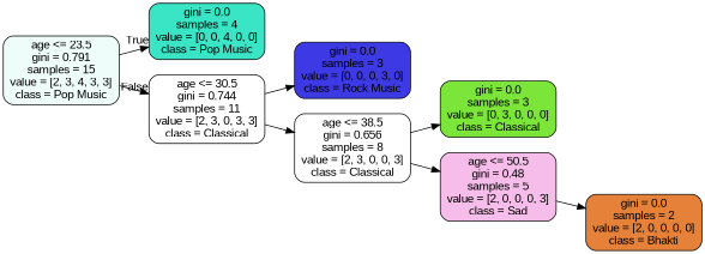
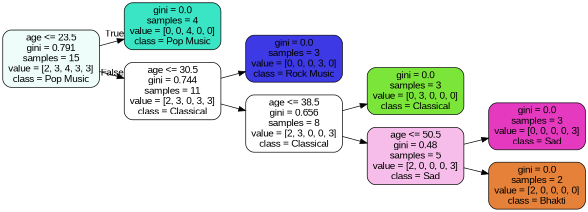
  digraph {
    rankdir=LR
    fontname="Liberation Sans"
    node [color=black fillcolor="#ffffff" fontname="Liberation Sans" shape=box style="filled, rounded"]
    edge [fontname="Liberation Sans"]
    n1 [fillcolor="#effdfa" label="age <= 23.5\ngini = 0.791\nsamples = 15\nvalue = [2, 3, 4, 3, 3]\nclass = Pop Music"]
    n2 [fillcolor="#39e5c5" label="gini = 0.0\nsamples = 4\nvalue = [0, 0, 4, 0, 0]\nclass = Pop Music"]
    n3 [label="age <= 30.5\ngini = 0.744\nsamples = 11\nvalue = [2, 3, 0, 3, 3]\nclass = Classical"]
    n4 [fillcolor="#3c39e5" label="gini = 0.0\nsamples = 3\nvalue = [0, 0, 0, 3, 0]\nclass = Rock Music"]
    n5 [label="age <= 38.5\ngini = 0.656\nsamples = 8\nvalue = [2, 3, 0, 0, 3]\nclass = Classical"]
    n6 [fillcolor="#7be539" label="gini = 0.0\nsamples = 3\nvalue = [0, 3, 0, 0, 0]\nclass = Classical"]
    n7 [fillcolor="#f6bdea" label="age <= 50.5\ngini = 0.48\nsamples = 5\nvalue = [2, 0, 0, 0, 3]\nclass = Sad"]
+   n8 [fillcolor="#e539c0" label="gini = 0.0\nsamples = 3\nvalue = [0, 0, 0, 0, 3]\nclass = Sad"]
    n9 [fillcolor="#e58139" label="gini = 0.0\nsamples = 2\nvalue = [2, 0, 0, 0, 0]\nclass = Bhakti"]
    n1 -> n2 [headlabel=True labelangle=45 labeldistance=2.5]
    n1 -> n3 [headlabel=False labelangle=-45 labeldistance=2.5]
    n3 -> n4
    n3 -> n5
    n5 -> n6
    n5 -> n7
+   n7 -> n8
    n7 -> n9
  }
